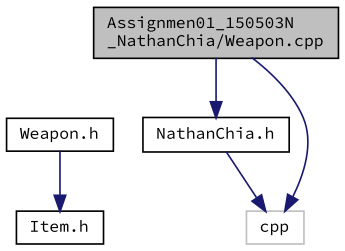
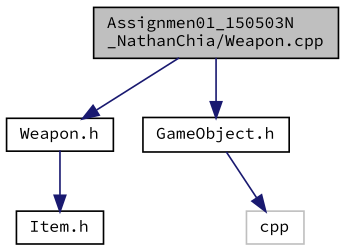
  digraph {
    fontname="Source Code Pro"
    node [color=black fontname="Source Code Pro" fontsize=10 shape=record]
    edge [color=midnightblue fontname="Source Code Pro" fontsize=10 labelfontname=Helvetica labelfontsize=10 style=solid]
    n1 [fillcolor=grey75 fontcolor=black height=0.2 label="Assignmen01_150503N\l_NathanChia/Weapon.cpp" style=filled width=0.4]
    n2 [height=0.2 label="Weapon.h" width=0.4]
-   n3 [height=0.2 label="NathanChia.h" width=0.4]
+   n3 [height=0.2 label="GameObject.h" width=0.4]
    n4 [height=0.2 label="Item.h" width=0.4]
    n5 [color=grey75 height=0.2 label=cpp width=0.4]
-   n1 -> n5
+   n1 -> n2
    n1 -> n3
    n2 -> n4
    n3 -> n5
  }
